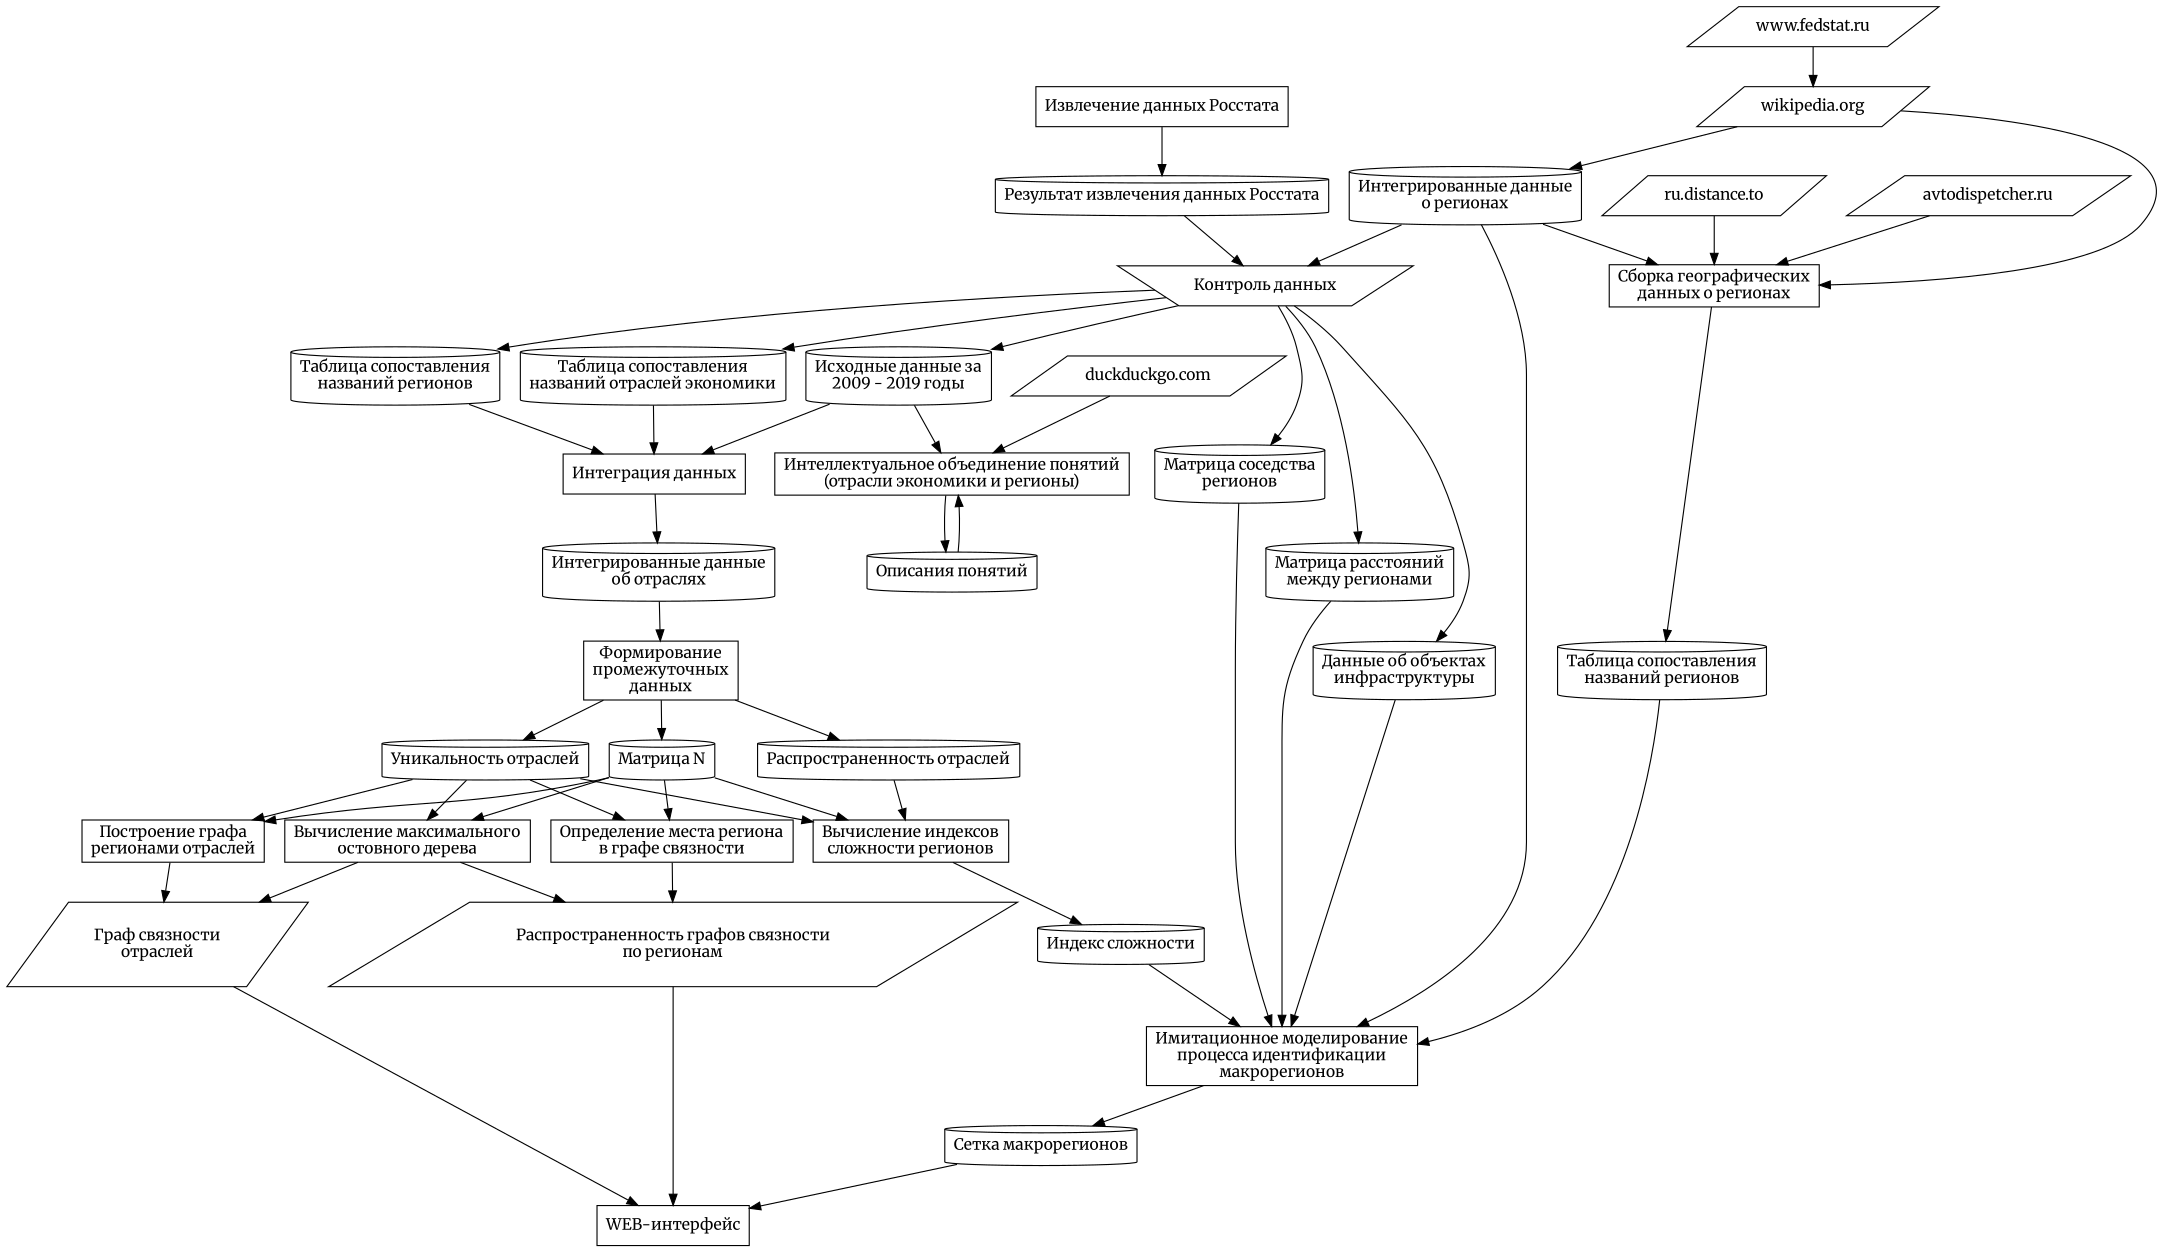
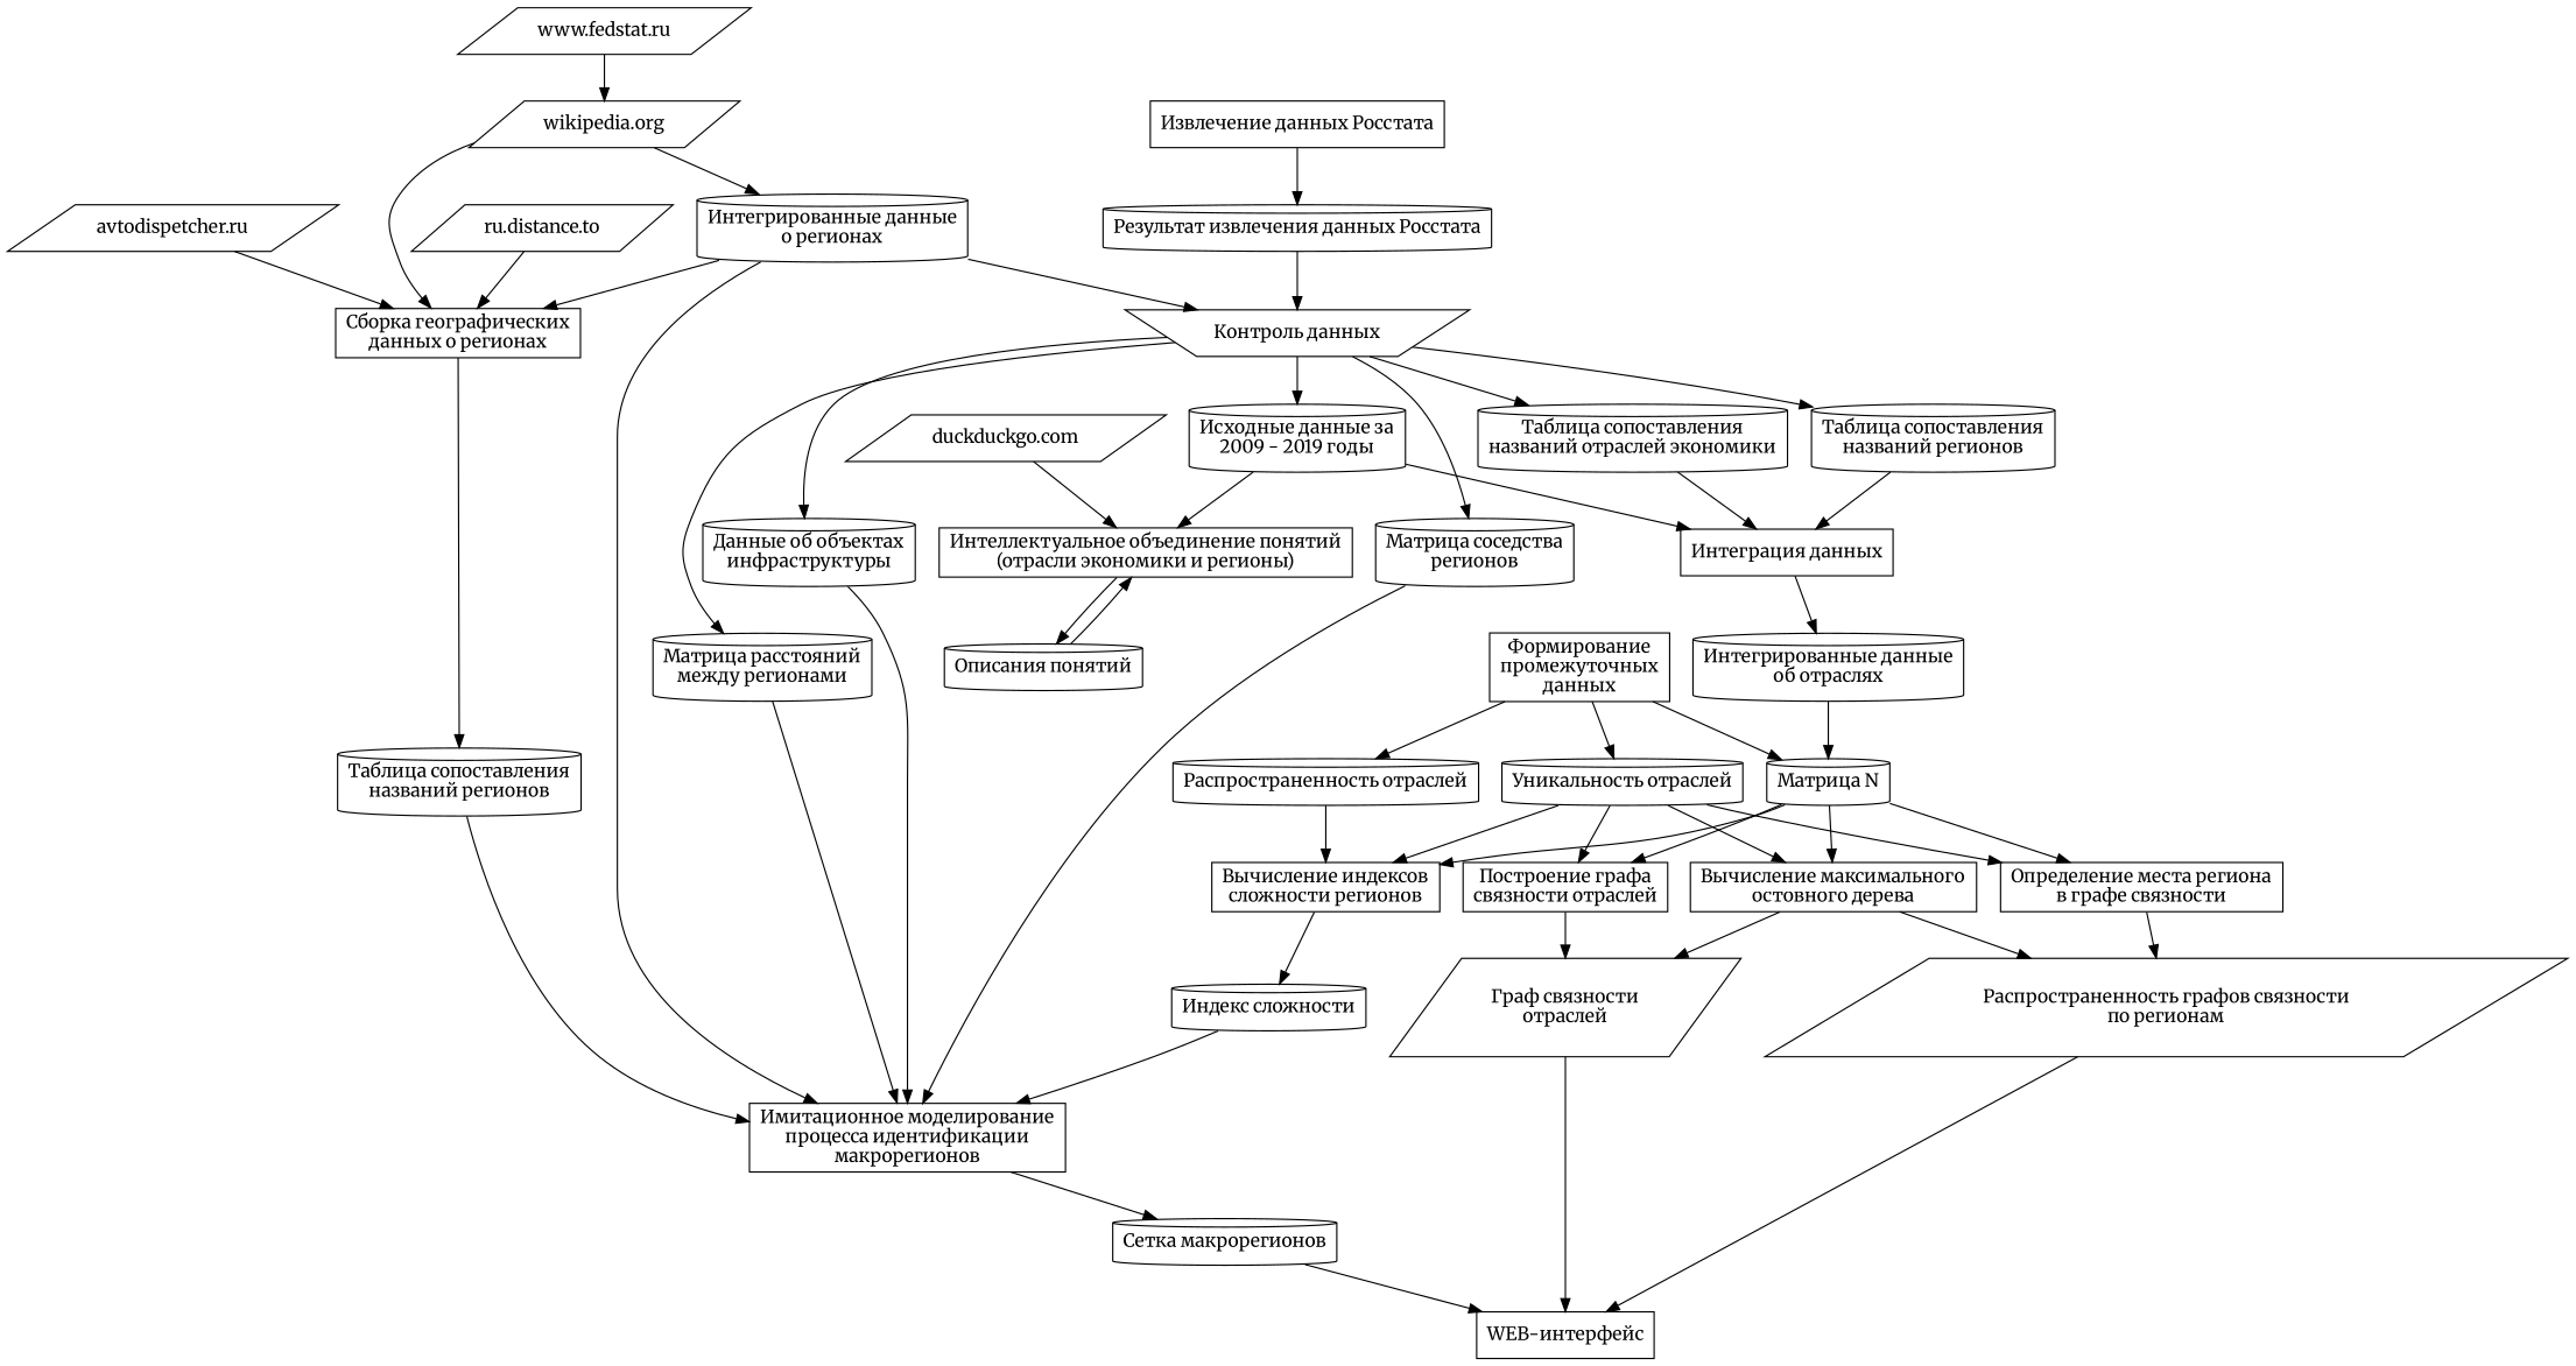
  digraph {
    fontname=Merriweather
    node [fontname=Merriweather shape=cylinder]
    edge [fontname=Merriweather]
    "Контроль данных" [shape=invtrapezium]
    n2 [label="Исходные данные за\n2009 - 2019 годы"]
    n3 [label="Данные об объектах\nинфраструктуры"]
    n4 [label="Таблица сопоставления\nназваний отраслей экономики"]
    n5 [label="Таблица сопоставления\nназваний регионов"]
    n6 [label="Матрица соседства\nрегионов"]
    n7 [label="Матрица расстояний\nмежду регионами"]
    n8 [label="Интеллектуальное объединение понятий\n(отрасли экономики и регионы)" shape=rect]
    n9 [label="Интеграция данных" shape=rect]
    n10 [label="Имитационное моделирование\nпроцесса идентификации\nмакрорегионов" shape=rect]
    "WEB-интерфейс" [shape=rect]
    n12 [label="duckduckgo.com" shape=parallelogram]
    n13 [label="Описания понятий"]
    n14 [label="ru.distance.to" shape=parallelogram]
    n15 [label="Сборка географических\nданных о регионах" shape=rect]
    n16 [label="Таблица сопоставления\nназваний регионов"]
    n17 [label="wikipedia.org" shape=parallelogram]
    n18 [label="Интегрированные данные\nо регионах"]
    n19 [label="avtodispetcher.ru" shape=parallelogram]
    n20 [label="www.fedstat.ru" shape=parallelogram]
    n21 [label="Извлечение данных Росстата" shape=rect]
    n22 [label="Результат извлечения данных Росстата"]
    n23 [label="Интегрированные данные\nоб отраслях"]
    n24 [label="Сетка макрорегионов"]
    n25 [label="Индекс сложности"]
    n26 [label="Распространенность отраслей"]
    n27 [label="Вычисление индексов\nсложности регионов" shape=rect]
    n28 [label="Матрица N"]
-   n29 [label="Построение графа\nрегионами отраслей" shape=rect]
+   n29 [label="Построение графа\nсвязности отраслей" shape=rect]
    n30 [label="Определение места региона\nв графе связности" shape=rect]
    n31 [label="Вычисление максимального\nостовного дерева" shape=rect]
    n32 [label="Граф связности\nотраслей" shape=parallelogram]
    n33 [label="Распространенность графов связности\nпо регионам" shape=parallelogram]
    n34 [label="Формирование\nпромежуточных\nданных" shape=rect]
    n35 [label="Уникальность отраслей"]
    "Контроль данных" -> n2
    "Контроль данных" -> n3
    "Контроль данных" -> n4
    "Контроль данных" -> n5
    "Контроль данных" -> n6
    "Контроль данных" -> n7
    n2 -> n8
    n2 -> n9
    n3 -> n10
    n4 -> n9
    n5 -> n9
    n6 -> n10
    n7 -> n10
    n8 -> n13
    n9 -> n23
    n10 -> n24
    n12 -> n8
    n13 -> n8
    n14 -> n15
    n15 -> n16
    n16 -> n10
    n17 -> n15
    n17 -> n18
    n18 -> "Контроль данных"
    n18 -> n10
    n18 -> n15
    n19 -> n15
    n20 -> n17
    n21 -> n22
    n22 -> "Контроль данных"
-   n23 -> n34
+   n23 -> n28
    n24 -> "WEB-интерфейс"
    n25 -> n10
    n26 -> n27
    n27 -> n25
    n28 -> n27
    n28 -> n29
    n28 -> n30
    n28 -> n31
    n29 -> n32
    n30 -> n33
    n31 -> n32
    n31 -> n33
    n32 -> "WEB-интерфейс"
    n33 -> "WEB-интерфейс"
    n34 -> n26
    n34 -> n28
    n34 -> n35
    n35 -> n27
    n35 -> n29
    n35 -> n30
    n35 -> n31
  }
